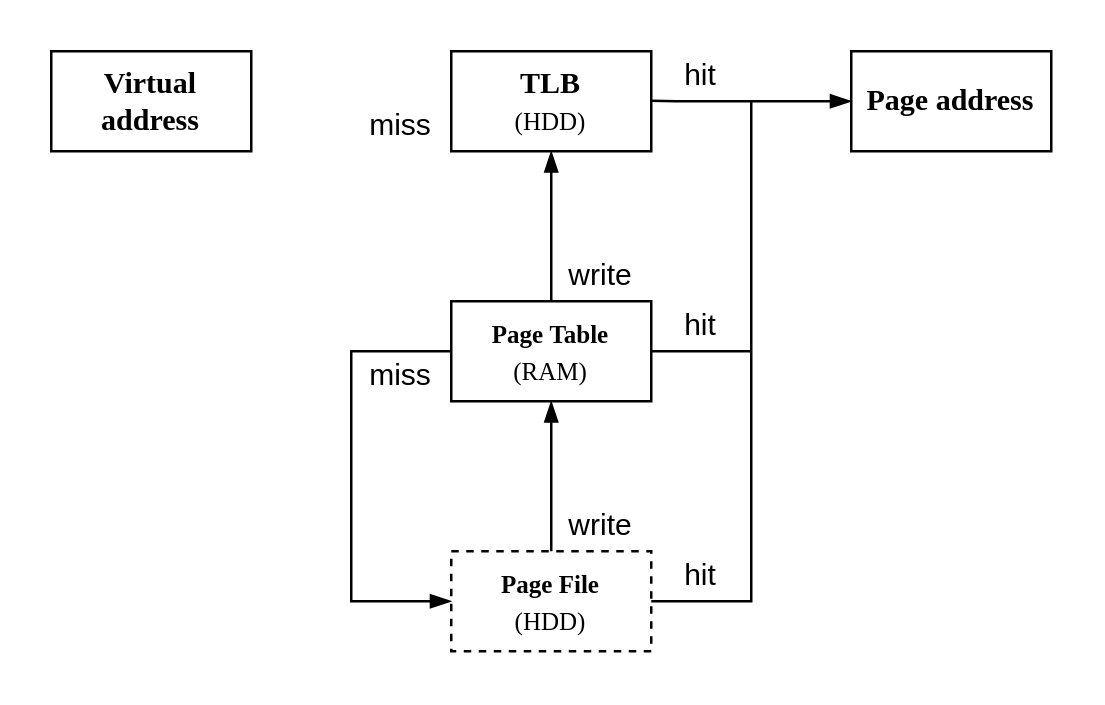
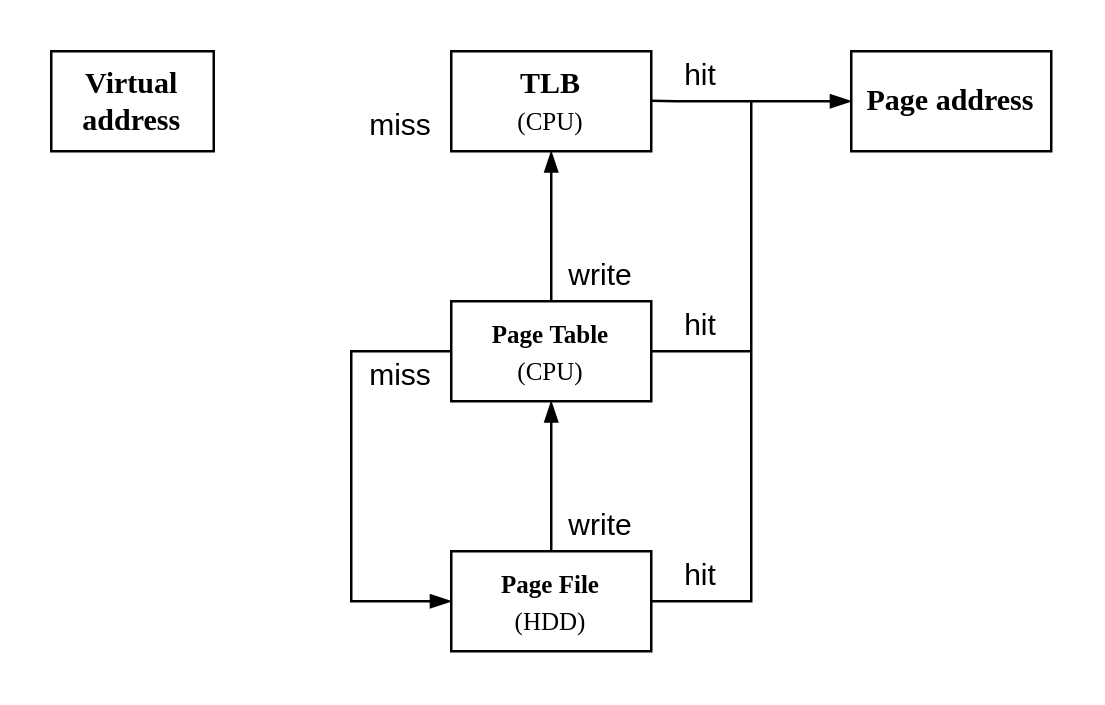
  <mxCell id="0" />
  <mxCell id="1" parent="0" />
- <mxCell id="2" value="&lt;b&gt;&lt;font face=&quot;Verdana&quot;&gt;Virtual address&lt;/font&gt;&lt;/b&gt;" style="rounded=0;whiteSpace=wrap;html=1;" vertex="1" parent="1"><mxGeometry x="20" y="20" width="80" height="40" as="geometry" /></mxCell>
+ <mxCell id="2" value="&lt;b&gt;&lt;font face=&quot;Verdana&quot;&gt;Virtual address&lt;/font&gt;&lt;/b&gt;" style="rounded=0;whiteSpace=wrap;html=1;" vertex="1" parent="1"><mxGeometry x="20" y="20" width="65" height="40" as="geometry" /></mxCell>
  <mxCell id="3" value="&lt;b&gt;&lt;font face=&quot;Verdana&quot;&gt;Page address&lt;/font&gt;&lt;/b&gt;" style="rounded=0;whiteSpace=wrap;html=1;" vertex="1" parent="1"><mxGeometry x="340" y="20" width="80" height="40" as="geometry" /></mxCell>
- <mxCell id="4" value="&lt;b style=&quot;&quot;&gt;&lt;font style=&quot;font-size: 12px;&quot; face=&quot;Verdana&quot;&gt;TLB&lt;/font&gt;&lt;/b&gt;&lt;div style=&quot;&quot;&gt;&lt;font style=&quot;font-size: 10px;&quot; face=&quot;Verdana&quot;&gt;(HDD)&lt;/font&gt;&lt;/div&gt;" style="rounded=0;whiteSpace=wrap;html=1;" vertex="1" parent="1"><mxGeometry x="180" y="20" width="80" height="40" as="geometry" /></mxCell>
+ <mxCell id="4" value="&lt;b style=&quot;&quot;&gt;&lt;font style=&quot;font-size: 12px;&quot; face=&quot;Verdana&quot;&gt;TLB&lt;/font&gt;&lt;/b&gt;&lt;div style=&quot;&quot;&gt;&lt;font style=&quot;font-size: 10px;&quot; face=&quot;Verdana&quot;&gt;(CPU)&lt;/font&gt;&lt;/div&gt;" style="rounded=0;whiteSpace=wrap;html=1;" vertex="1" parent="1"><mxGeometry x="180" y="20" width="80" height="40" as="geometry" /></mxCell>
  <mxCell id="5" value="" style="endArrow=blockThin;html=1;rounded=0;exitX=1;exitY=0.5;exitDx=0;exitDy=0;entryX=0;entryY=0.5;entryDx=0;entryDy=0;endFill=1;" edge="1" parent="1" target="3"><mxGeometry width="50" height="50" relative="1" as="geometry"><mxPoint x="260" y="39.76" as="sourcePoint" /><mxPoint x="340" y="39.76" as="targetPoint" /><Array as="points"><mxPoint x="270" y="40" /></Array></mxGeometry></mxCell>
  <mxCell id="6" value="hit" style="text;html=1;align=center;verticalAlign=middle;whiteSpace=wrap;rounded=0;" vertex="1" parent="1"><mxGeometry x="260" y="20" width="40" height="20" as="geometry" /></mxCell>
- <mxCell id="7" value="&lt;font style=&quot;font-size: 10px;&quot;&gt;&lt;font style=&quot;font-size: 10px;&quot; face=&quot;Verdana&quot;&gt;&lt;b style=&quot;&quot;&gt;Page&amp;nbsp;&lt;/b&gt;&lt;/font&gt;&lt;b style=&quot;font-family: Verdana; background-color: initial;&quot;&gt;Table&lt;/b&gt;&lt;/font&gt;&lt;div&gt;&lt;font style=&quot;font-size: 10px;&quot;&gt;&lt;span style=&quot;font-family: Verdana; background-color: initial;&quot;&gt;(RAM)&lt;/span&gt;&lt;/font&gt;&lt;/div&gt;" style="rounded=0;whiteSpace=wrap;html=1;" vertex="1" parent="1"><mxGeometry x="180" y="120" width="80" height="40" as="geometry" /></mxCell>
+ <mxCell id="7" value="&lt;font style=&quot;font-size: 10px;&quot;&gt;&lt;font style=&quot;font-size: 10px;&quot; face=&quot;Verdana&quot;&gt;&lt;b style=&quot;&quot;&gt;Page&amp;nbsp;&lt;/b&gt;&lt;/font&gt;&lt;b style=&quot;font-family: Verdana; background-color: initial;&quot;&gt;Table&lt;/b&gt;&lt;/font&gt;&lt;div&gt;&lt;font style=&quot;font-size: 10px;&quot;&gt;&lt;span style=&quot;font-family: Verdana; background-color: initial;&quot;&gt;(CPU)&lt;/span&gt;&lt;/font&gt;&lt;/div&gt;" style="rounded=0;whiteSpace=wrap;html=1;" vertex="1" parent="1"><mxGeometry x="180" y="120" width="80" height="40" as="geometry" /></mxCell>
  <mxCell id="8" value="miss" style="text;html=1;align=center;verticalAlign=middle;whiteSpace=wrap;rounded=0;" vertex="1" parent="1"><mxGeometry x="140" y="40" width="40" height="20" as="geometry" /></mxCell>
  <mxCell id="9" value="hit" style="text;html=1;align=center;verticalAlign=middle;whiteSpace=wrap;rounded=0;" vertex="1" parent="1"><mxGeometry x="260" y="120" width="40" height="20" as="geometry" /></mxCell>
  <mxCell id="10" value="write" style="text;html=1;align=center;verticalAlign=middle;whiteSpace=wrap;rounded=0;" vertex="1" parent="1"><mxGeometry x="220" y="100" width="40" height="20" as="geometry" /></mxCell>
- <mxCell id="11" value="&lt;font style=&quot;font-size: 10px;&quot;&gt;&lt;font style=&quot;font-size: 10px;&quot; face=&quot;Verdana&quot;&gt;&lt;b style=&quot;&quot;&gt;Page&amp;nbsp;&lt;/b&gt;&lt;/font&gt;&lt;b style=&quot;font-family: Verdana; background-color: initial;&quot;&gt;File&lt;/b&gt;&lt;/font&gt;&lt;div&gt;&lt;font style=&quot;font-size: 10px;&quot;&gt;&lt;span style=&quot;font-family: Verdana; background-color: initial;&quot;&gt;(HDD)&lt;/span&gt;&lt;/font&gt;&lt;/div&gt;" style="rounded=0;whiteSpace=wrap;html=1;dashed=1;" vertex="1" parent="1"><mxGeometry x="180" y="220" width="80" height="40" as="geometry" /></mxCell>
+ <mxCell id="11" value="&lt;font style=&quot;font-size: 10px;&quot;&gt;&lt;font style=&quot;font-size: 10px;&quot; face=&quot;Verdana&quot;&gt;&lt;b style=&quot;&quot;&gt;Page&amp;nbsp;&lt;/b&gt;&lt;/font&gt;&lt;b style=&quot;font-family: Verdana; background-color: initial;&quot;&gt;File&lt;/b&gt;&lt;/font&gt;&lt;div&gt;&lt;font style=&quot;font-size: 10px;&quot;&gt;&lt;span style=&quot;font-family: Verdana; background-color: initial;&quot;&gt;(HDD)&lt;/span&gt;&lt;/font&gt;&lt;/div&gt;" style="rounded=0;whiteSpace=wrap;html=1;" vertex="1" parent="1"><mxGeometry x="180" y="220" width="80" height="40" as="geometry" /></mxCell>
  <mxCell id="12" value="" style="endArrow=blockThin;html=1;rounded=0;exitX=0.5;exitY=0;exitDx=0;exitDy=0;entryX=0.5;entryY=1;entryDx=0;entryDy=0;endFill=1;" edge="1" parent="1" source="11" target="7"><mxGeometry width="50" height="50" relative="1" as="geometry"><mxPoint x="280" y="210" as="sourcePoint" /><mxPoint x="330" y="160" as="targetPoint" /></mxGeometry></mxCell>
  <mxCell id="13" value="write" style="text;html=1;align=center;verticalAlign=middle;whiteSpace=wrap;rounded=0;" vertex="1" parent="1"><mxGeometry x="220" y="200" width="40" height="20" as="geometry" /></mxCell>
  <mxCell id="14" value="" style="endArrow=none;html=1;rounded=0;exitX=1;exitY=0.5;exitDx=0;exitDy=0;entryX=1;entryY=1;entryDx=0;entryDy=0;endFill=0;" edge="1" parent="1" source="11" target="6"><mxGeometry width="50" height="50" relative="1" as="geometry"><mxPoint x="320" y="210" as="sourcePoint" /><mxPoint x="370" y="160" as="targetPoint" /><Array as="points"><mxPoint x="300" y="240" /></Array></mxGeometry></mxCell>
  <mxCell id="15" value="" style="endArrow=blockThin;html=1;rounded=0;exitX=0;exitY=0.5;exitDx=0;exitDy=0;entryX=0;entryY=0.5;entryDx=0;entryDy=0;endFill=1;" edge="1" parent="1" source="7" target="11"><mxGeometry width="50" height="50" relative="1" as="geometry"><mxPoint x="50" y="170" as="sourcePoint" /><mxPoint x="100" y="120" as="targetPoint" /><Array as="points"><mxPoint x="140" y="140" /><mxPoint x="140" y="240" /></Array></mxGeometry></mxCell>
  <mxCell id="16" value="miss" style="text;html=1;align=center;verticalAlign=middle;whiteSpace=wrap;rounded=0;" vertex="1" parent="1"><mxGeometry x="140" y="140" width="40" height="20" as="geometry" /></mxCell>
  <mxCell id="17" value="hit" style="text;html=1;align=center;verticalAlign=middle;whiteSpace=wrap;rounded=0;" vertex="1" parent="1"><mxGeometry x="260" y="220" width="40" height="20" as="geometry" /></mxCell>
  <mxCell id="18" value="" style="endArrow=blockThin;html=1;rounded=0;exitX=0.75;exitY=0;exitDx=0;exitDy=0;entryX=0.75;entryY=1;entryDx=0;entryDy=0;endFill=1;startArrow=none;startFill=0;" edge="1" parent="1"><mxGeometry width="50" height="50" relative="1" as="geometry"><mxPoint x="220" y="120" as="sourcePoint" /><mxPoint x="220" y="60" as="targetPoint" /></mxGeometry></mxCell>
  <mxCell id="19" value="" style="endArrow=none;html=1;rounded=0;exitX=0;exitY=1;exitDx=0;exitDy=0;" edge="1" parent="1" source="9"><mxGeometry width="50" height="50" relative="1" as="geometry"><mxPoint x="340" y="170" as="sourcePoint" /><mxPoint x="300" y="140" as="targetPoint" /></mxGeometry></mxCell>
